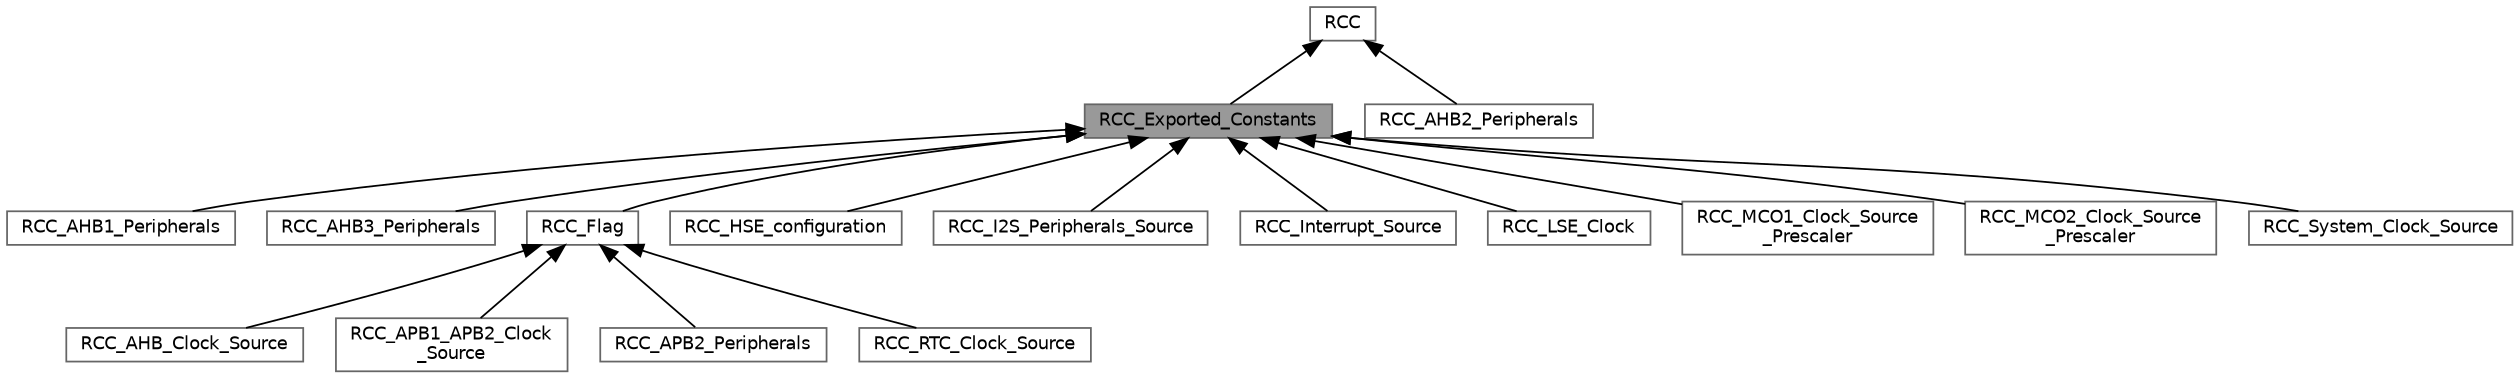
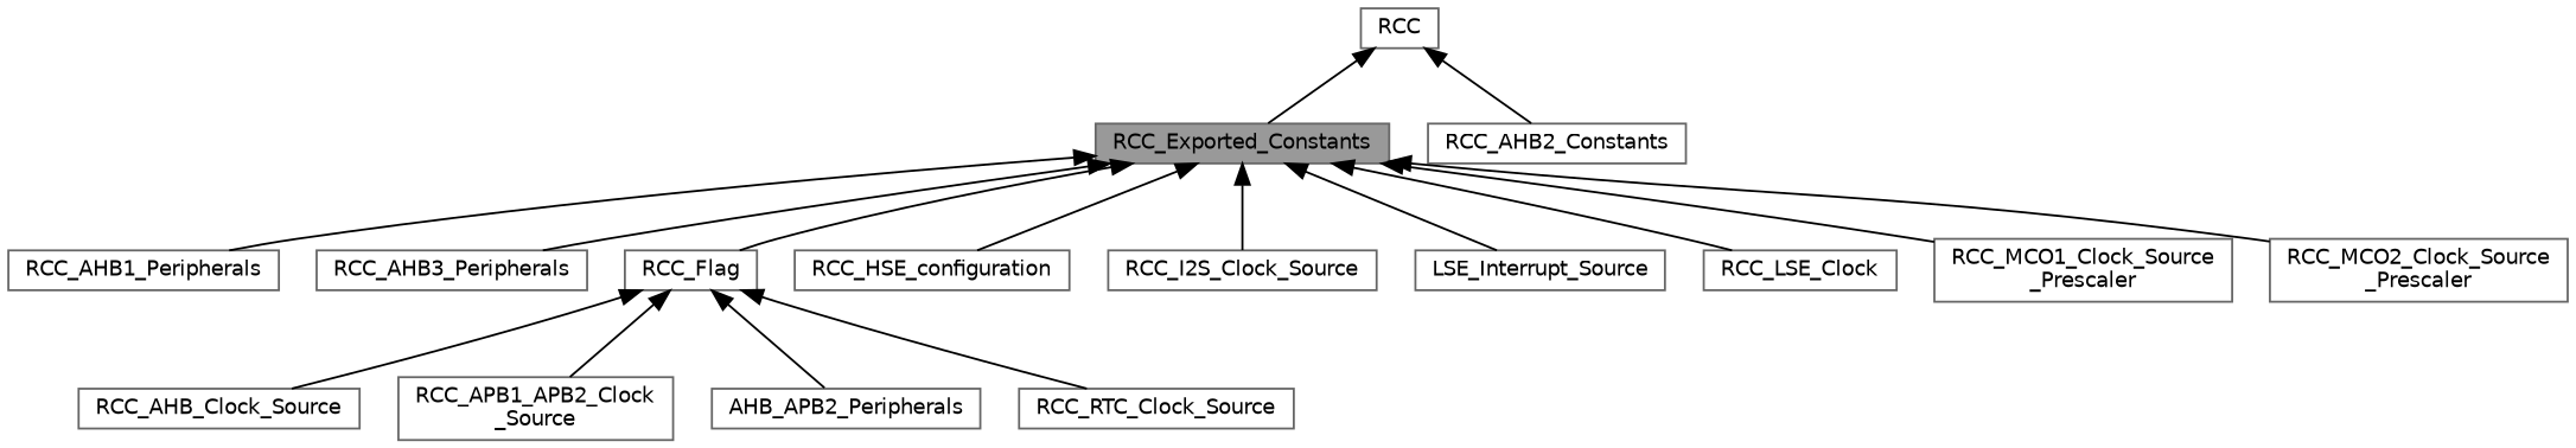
  digraph {
    rankdir=TB
    node [color=grey40 fillcolor=white fontname=Helvetica fontsize=10 shape=box style=filled]
    edge [dir=back fontname=Helvetica fontsize=10 labelfontname=Helvetica labelfontsize=10 shape=plaintext style=solid]
    n1 [height=0.2 label=RCC width=0.4]
    n2 [color=gray40 fillcolor=grey60 fontcolor=black height=0.2 label=RCC_Exported_Constants width=0.4]
-   n3 [height=0.2 label=RCC_AHB2_Peripherals width=0.4]
+   n3 [height=0.2 label=RCC_AHB2_Constants width=0.4]
    n4 [height=0.2 label=RCC_AHB1_Peripherals width=0.4]
    n5 [height=0.2 label=RCC_AHB3_Peripherals width=0.4]
    n6 [height=0.2 label=RCC_Flag width=0.4]
    n7 [height=0.2 label=RCC_HSE_configuration width=0.4]
-   n8 [height=0.2 label=RCC_I2S_Peripherals_Source width=0.4]
-   n9 [height=0.2 label=RCC_Interrupt_Source width=0.4]
+   n8 [height=0.2 label=RCC_I2S_Clock_Source width=0.4]
+   n9 [height=0.2 label=LSE_Interrupt_Source width=0.4]
    n10 [height=0.2 label=RCC_LSE_Clock width=0.4]
    n11 [height=0.2 label="RCC_MCO1_Clock_Source\l_Prescaler" width=0.4]
    n12 [height=0.2 label="RCC_MCO2_Clock_Source\l_Prescaler" width=0.4]
-   n13 [height=0.2 label=RCC_System_Clock_Source width=0.4]
    n14 [height=0.2 label=RCC_AHB_Clock_Source width=0.4]
    n15 [height=0.2 label="RCC_APB1_APB2_Clock\l_Source" width=0.4]
-   n16 [height=0.2 label=RCC_APB2_Peripherals width=0.4]
+   n16 [height=0.2 label=AHB_APB2_Peripherals width=0.4]
    n17 [height=0.2 label=RCC_RTC_Clock_Source width=0.4]
    n1 -> n2
    n1 -> n3
    n2 -> n4
    n2 -> n5
    n2 -> n6
    n2 -> n7
    n2 -> n8
    n2 -> n9
    n2 -> n10
    n2 -> n11
    n2 -> n12
-   n2 -> n13
    n6 -> n14
    n6 -> n15
    n6 -> n16
    n6 -> n17
  }
